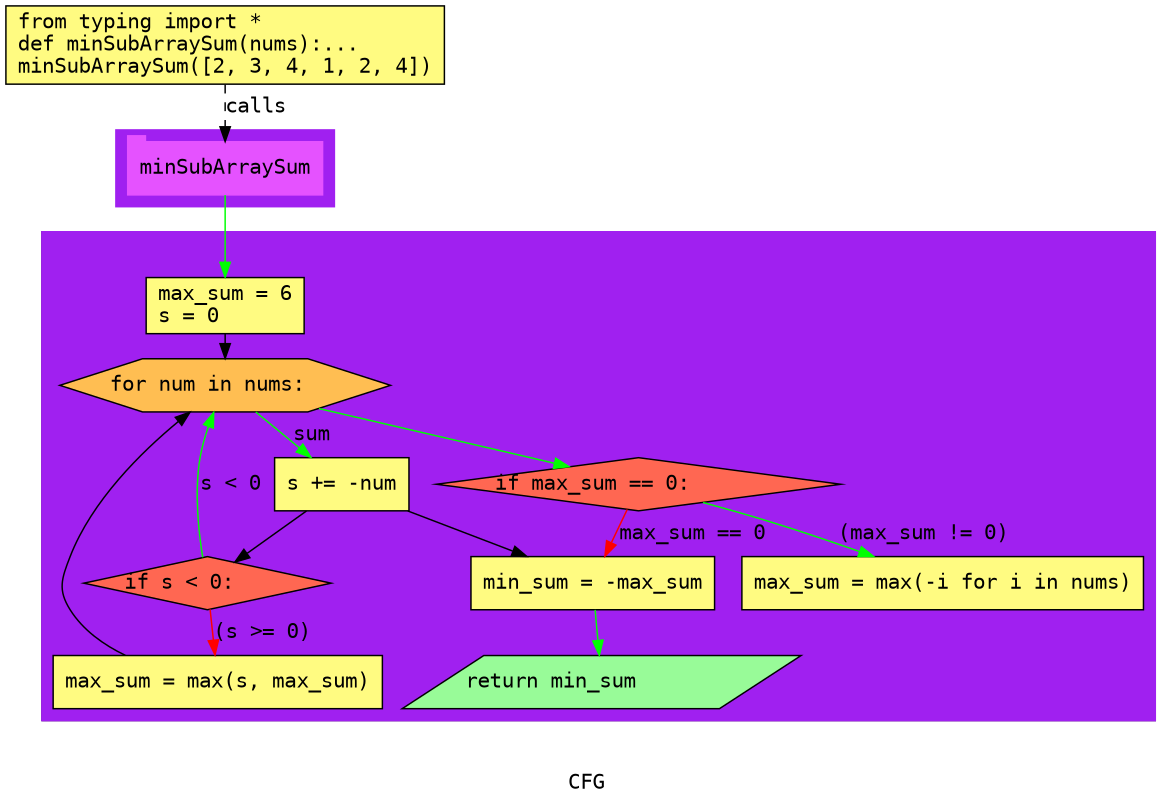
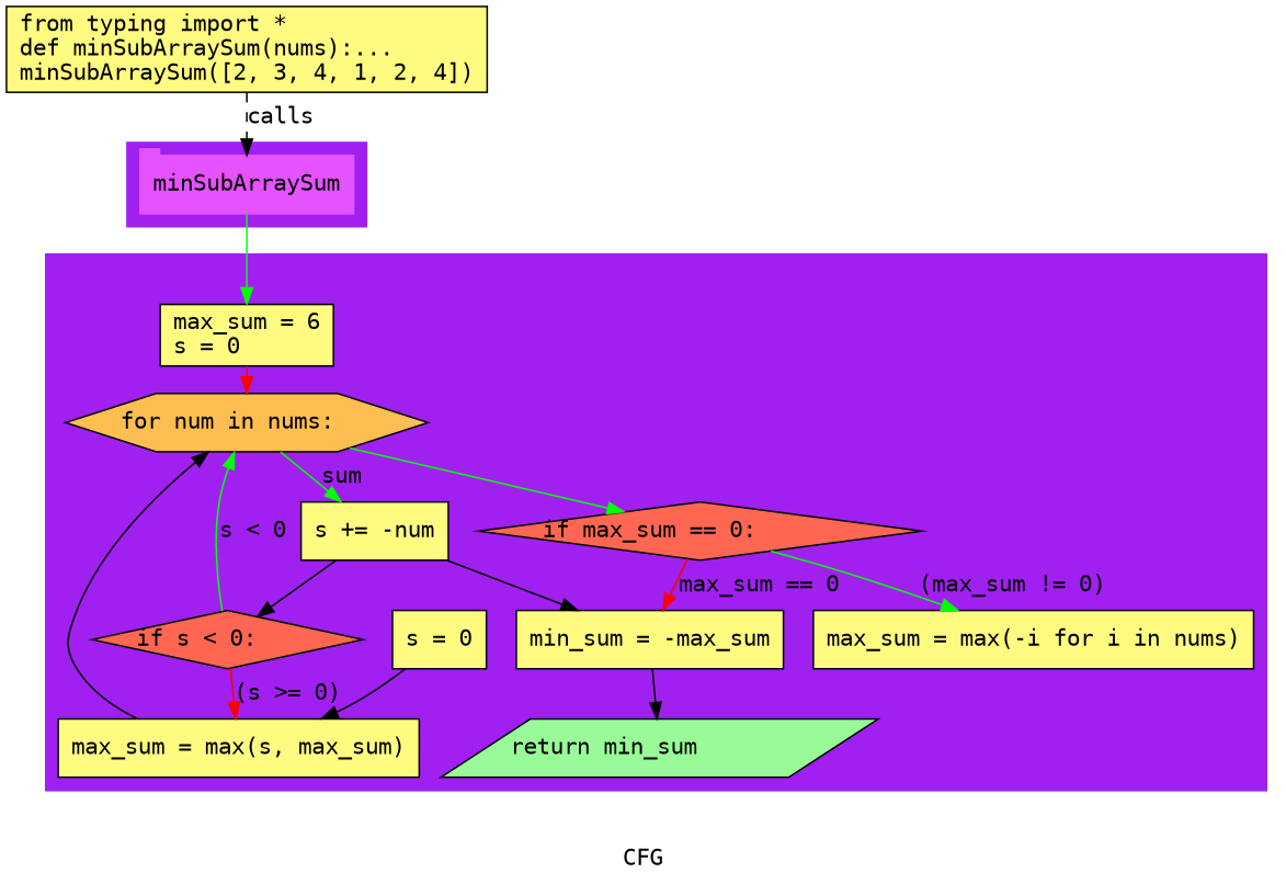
  digraph {
    compound=True
    fontname="DejaVu Sans Mono"
    label=CFG
    pack=False
    rankdir=TB
    ranksep=0.02
    node [fontname="DejaVu Sans Mono" shape=rectangle style="filled,solid" fillcolor="#FFFB81"]
    edge [color=black fontname="DejaVu Sans Mono"]
    n1 [color="#E552FF" height=0.5 label=minSubArraySum linenum="[15]" shape=tab style=filled width=1.8333 fillcolor=""]
    n2 [height=0.52778 label="max_sum = 6\ls = 0\l" linenum="[3, 4]" width=1.4861]
    n3 [fillcolor="#FFBE52" height=0.5 label="for num in nums:\l" linenum="[5]" shape=hexagon width=3.1062]
    n4 [height=0.5 label="s += -num\l" linenum="[6]" width=1.2639]
    n5 [fillcolor="#FF6752" height=0.5 label="if max_sum == 0:\l" linenum="[10]" shape=diamond width=3.8043]
    n6 [fillcolor="#FF6752" height=0.5 label="if s < 0:\l" linenum="[7]" shape=diamond width=2.3234]
    n7 [height=0.5 label="max_sum = max(-i for i in nums)\l" linenum="[11]" width=3.7778]
    n8 [height=0.5 label="min_sum = -max_sum\l" linenum="[12]" width=2.2917]
+   n9 [height=0.5 label="s = 0\l" linenum="[8]" width=0.80556]
    n10 [height=0.5 label="max_sum = max(s, max_sum)\l" linenum="[9]" width=3.0972]
    n11 [fillcolor="#98fb98" height=0.5 label="return min_sum\l" linenum="[13]" shape=parallelogram width=3.4941]
    n12 [height=0.73611 label="from typing import *\ldef minSubArraySum(nums):...\lminSubArraySum([2, 3, 4, 1, 2, 4])\l" linenum="[1]" width=4.125]
    subgraph cluster_1 {
      color=purple
      compound=true
      label=""
      shape=tab
      style=filled
      n1
    }
    subgraph cluster_2 {
      label=minSubArraySum
      n2
      n3
      n4
      n5
      n6
      n7
      n8
+     n9
      n10
      n11
      subgraph cluster_3 {
        color=purple
        compound=true
        label=""
        shape=tab
        style=filled
      }
      subgraph cluster_4 {
        color=purple
        compound=true
        label=""
        shape=tab
        style=filled
      }
    }
    n1 -> n2 [color=green]
-   n2 -> n3
+   n2 -> n3 [color=red]
    n3 -> n4 [color=green label=sum]
    n3 -> n5 [color=green]
    n4 -> n6
    n4 -> n8
    n5 -> n7 [color=green label="(max_sum != 0)"]
    n5 -> n8 [color=red label="max_sum == 0"]
    n6 -> n3 [color=green label="s < 0"]
    n6 -> n10 [color=red label="(s >= 0)"]
-   n8 -> n11 [color=green]
+   n8 -> n11
+   n9 -> n10
    n10 -> n3
    n12 -> n1 [label=calls style=dashed color=""]
  }
